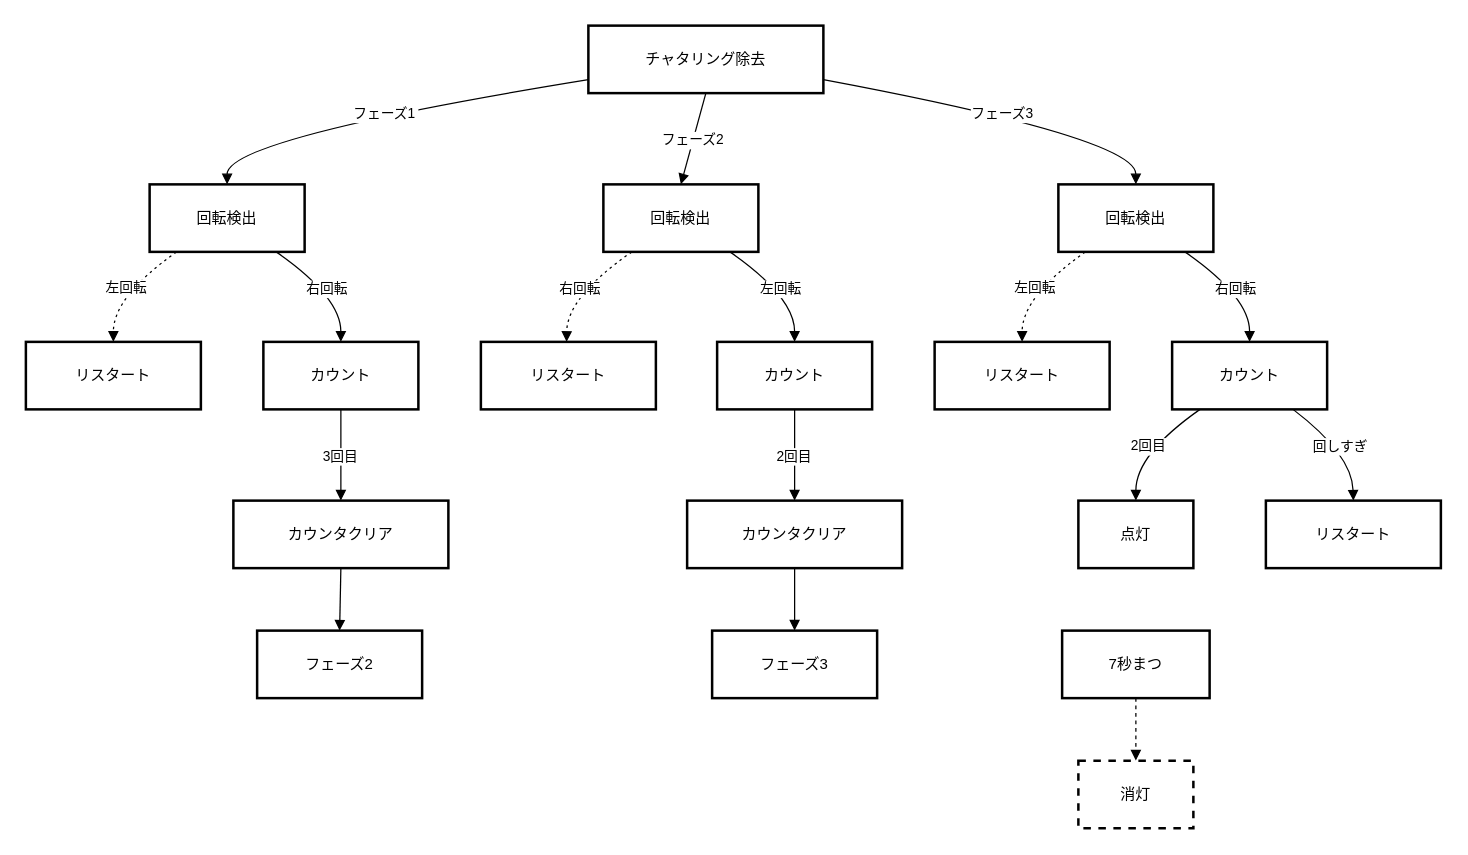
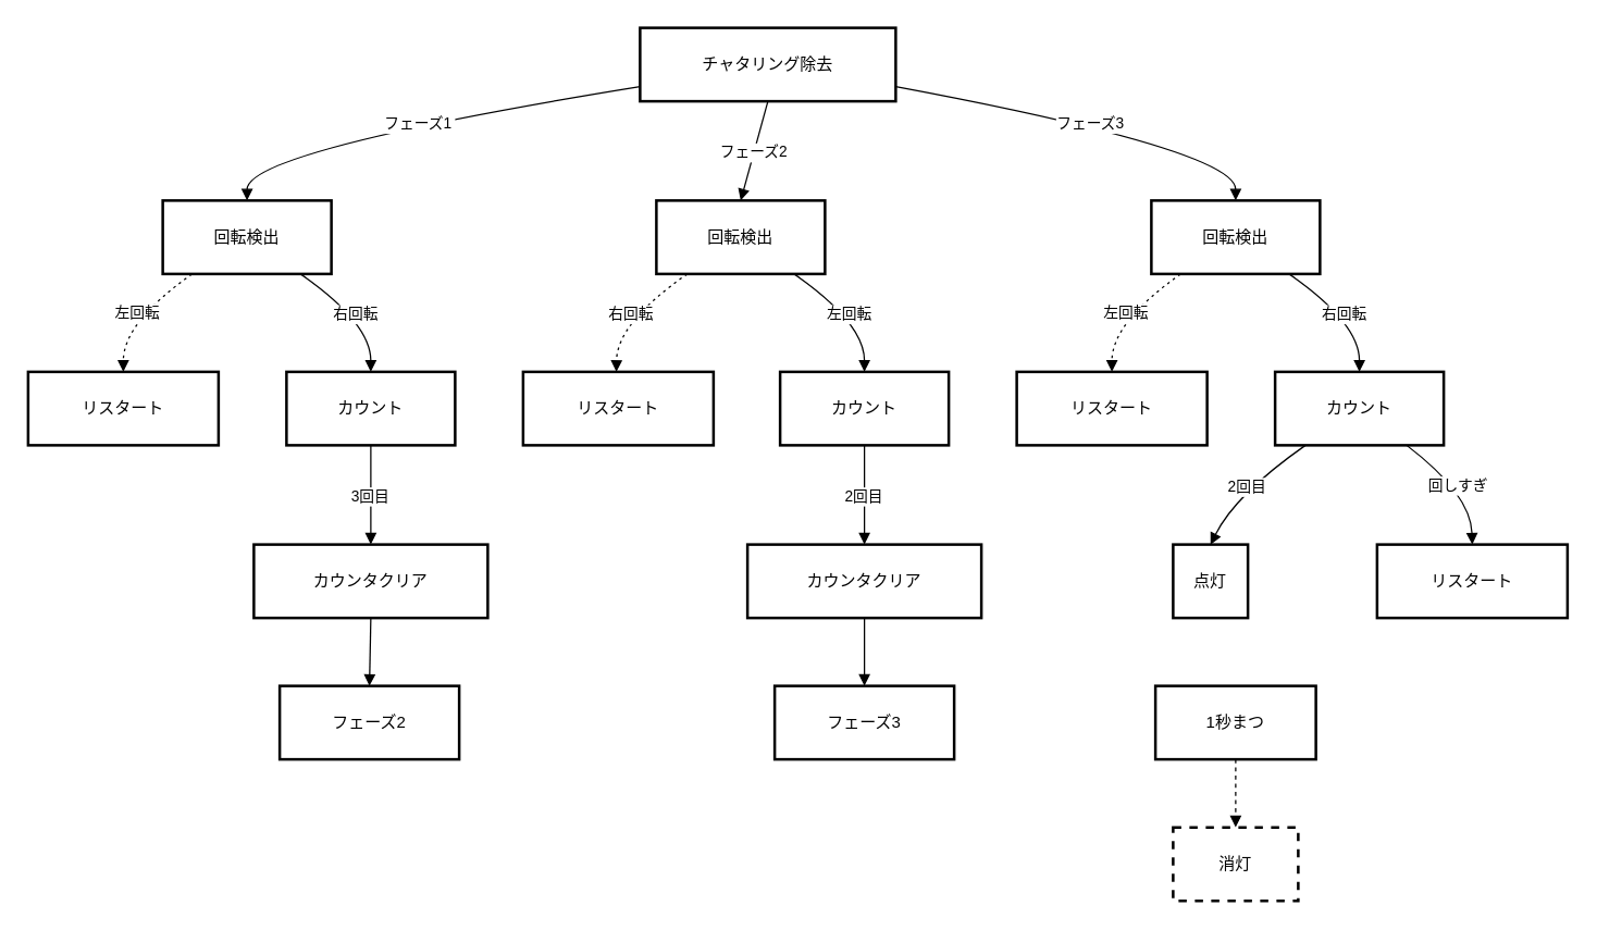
  <mxCell id="0" />
  <mxCell id="1" parent="0" />
  <mxCell id="2" value="チャタリング除去" style="whiteSpace=wrap;strokeWidth=2;" vertex="1" parent="1"><mxGeometry x="470" y="20" width="188" height="54" as="geometry" /></mxCell>
  <mxCell id="3" value="回転検出" style="whiteSpace=wrap;strokeWidth=2;" vertex="1" parent="1"><mxGeometry x="119" y="147" width="124" height="54" as="geometry" /></mxCell>
  <mxCell id="4" value="リスタート" style="whiteSpace=wrap;strokeWidth=2;" vertex="1" parent="1"><mxGeometry x="20" y="273" width="140" height="54" as="geometry" /></mxCell>
  <mxCell id="5" value="カウント" style="whiteSpace=wrap;strokeWidth=2;" vertex="1" parent="1"><mxGeometry x="210" y="273" width="124" height="54" as="geometry" /></mxCell>
  <mxCell id="6" value="カウンタクリア" style="whiteSpace=wrap;strokeWidth=2;" vertex="1" parent="1"><mxGeometry x="186" y="400" width="172" height="54" as="geometry" /></mxCell>
  <mxCell id="7" value="フェーズ2" style="whiteSpace=wrap;strokeWidth=2;" vertex="1" parent="1"><mxGeometry x="205" y="504" width="132" height="54" as="geometry" /></mxCell>
  <mxCell id="8" value="回転検出" style="whiteSpace=wrap;strokeWidth=2;" vertex="1" parent="1"><mxGeometry x="482" y="147" width="124" height="54" as="geometry" /></mxCell>
  <mxCell id="9" value="リスタート" style="whiteSpace=wrap;strokeWidth=2;" vertex="1" parent="1"><mxGeometry x="384" y="273" width="140" height="54" as="geometry" /></mxCell>
  <mxCell id="10" value="カウント" style="whiteSpace=wrap;strokeWidth=2;" vertex="1" parent="1"><mxGeometry x="573" y="273" width="124" height="54" as="geometry" /></mxCell>
  <mxCell id="11" value="カウンタクリア" style="whiteSpace=wrap;strokeWidth=2;" vertex="1" parent="1"><mxGeometry x="549" y="400" width="172" height="54" as="geometry" /></mxCell>
  <mxCell id="12" value="フェーズ3" style="whiteSpace=wrap;strokeWidth=2;" vertex="1" parent="1"><mxGeometry x="569" y="504" width="132" height="54" as="geometry" /></mxCell>
  <mxCell id="13" value="回転検出" style="whiteSpace=wrap;strokeWidth=2;" vertex="1" parent="1"><mxGeometry x="846" y="147" width="124" height="54" as="geometry" /></mxCell>
  <mxCell id="14" value="リスタート" style="whiteSpace=wrap;strokeWidth=2;" vertex="1" parent="1"><mxGeometry x="747" y="273" width="140" height="54" as="geometry" /></mxCell>
  <mxCell id="15" value="カウント" style="whiteSpace=wrap;strokeWidth=2;" vertex="1" parent="1"><mxGeometry x="937" y="273" width="124" height="54" as="geometry" /></mxCell>
- <mxCell id="16" value="点灯" style="whiteSpace=wrap;strokeWidth=2;" vertex="1" parent="1"><mxGeometry x="862" y="400" width="92" height="54" as="geometry" /></mxCell>
- <mxCell id="17" value="7秒まつ" style="whiteSpace=wrap;strokeWidth=2;" vertex="1" parent="1"><mxGeometry x="849" y="504" width="118" height="54" as="geometry" /></mxCell>
+ <mxCell id="16" value="点灯" style="whiteSpace=wrap;strokeWidth=2;" vertex="1" parent="1"><mxGeometry x="862" y="400" width="55" height="54" as="geometry" /></mxCell>
+ <mxCell id="17" value="1秒まつ" style="whiteSpace=wrap;strokeWidth=2;" vertex="1" parent="1"><mxGeometry x="849" y="504" width="118" height="54" as="geometry" /></mxCell>
  <mxCell id="18" value="消灯" style="whiteSpace=wrap;strokeWidth=2;dashed=1;" vertex="1" parent="1"><mxGeometry x="862" y="608" width="92" height="54" as="geometry" /></mxCell>
  <mxCell id="19" value="リスタート" style="whiteSpace=wrap;strokeWidth=2;" vertex="1" parent="1"><mxGeometry x="1012" y="400" width="140" height="54" as="geometry" /></mxCell>
  <mxCell id="20" value="フェーズ1" style="curved=1;startArrow=none;endArrow=block;exitX=0;exitY=0.8;entryX=0.5;entryY=-0.01;rounded=0;" edge="1" parent="1" source="2" target="3"><mxGeometry relative="1" as="geometry"><Array as="points"><mxPoint x="181" y="110" /></Array></mxGeometry></mxCell>
  <mxCell id="21" value="フェーズ2" style="curved=1;startArrow=none;endArrow=block;exitX=0.5;exitY=1;entryX=0.5;entryY=-0.01;rounded=0;" edge="1" parent="1" source="2" target="8"><mxGeometry relative="1" as="geometry"><Array as="points" /></mxGeometry></mxCell>
  <mxCell id="22" value="フェーズ3" style="curved=1;startArrow=none;endArrow=block;exitX=1;exitY=0.8;entryX=0.5;entryY=-0.01;rounded=0;" edge="1" parent="1" source="2" target="13"><mxGeometry relative="1" as="geometry"><Array as="points"><mxPoint x="908" y="110" /></Array></mxGeometry></mxCell>
  <mxCell id="23" value="左回転" style="curved=1;dashed=1;dashPattern=2 3;startArrow=none;endArrow=block;exitX=0.18;exitY=0.99;entryX=0.5;entryY=0;rounded=0;" edge="1" parent="1" source="3" target="4"><mxGeometry relative="1" as="geometry"><Array as="points"><mxPoint x="90" y="237" /></Array></mxGeometry></mxCell>
  <mxCell id="24" value="右回転" style="curved=1;startArrow=none;endArrow=block;exitX=0.81;exitY=0.99;entryX=0.5;entryY=0;rounded=0;" edge="1" parent="1" source="3" target="5"><mxGeometry relative="1" as="geometry"><Array as="points"><mxPoint x="272" y="237" /></Array></mxGeometry></mxCell>
  <mxCell id="25" value="3回目" style="curved=1;startArrow=none;endArrow=block;exitX=0.5;exitY=1;entryX=0.5;entryY=-0.01;rounded=0;" edge="1" parent="1" source="5" target="6"><mxGeometry relative="1" as="geometry"><Array as="points" /></mxGeometry></mxCell>
  <mxCell id="26" value="" style="curved=1;startArrow=none;endArrow=block;exitX=0.5;exitY=0.99;entryX=0.5;entryY=-0.01;rounded=0;" edge="1" parent="1" source="6" target="7"><mxGeometry relative="1" as="geometry"><Array as="points" /></mxGeometry></mxCell>
  <mxCell id="27" value="右回転" style="curved=1;dashed=1;dashPattern=2 3;startArrow=none;endArrow=block;exitX=0.19;exitY=0.99;entryX=0.49;entryY=0;rounded=0;" edge="1" parent="1" source="8" target="9"><mxGeometry relative="1" as="geometry"><Array as="points"><mxPoint x="453" y="237" /></Array></mxGeometry></mxCell>
  <mxCell id="28" value="左回転" style="curved=1;startArrow=none;endArrow=block;exitX=0.81;exitY=0.99;entryX=0.5;entryY=0;rounded=0;" edge="1" parent="1" source="8" target="10"><mxGeometry relative="1" as="geometry"><Array as="points"><mxPoint x="635" y="237" /></Array></mxGeometry></mxCell>
  <mxCell id="29" value="2回目" style="curved=1;startArrow=none;endArrow=block;exitX=0.5;exitY=1;entryX=0.5;entryY=-0.01;rounded=0;" edge="1" parent="1" source="10" target="11"><mxGeometry relative="1" as="geometry"><Array as="points" /></mxGeometry></mxCell>
  <mxCell id="30" value="" style="curved=1;startArrow=none;endArrow=block;exitX=0.5;exitY=0.99;entryX=0.5;entryY=-0.01;rounded=0;" edge="1" parent="1" source="11" target="12"><mxGeometry relative="1" as="geometry"><Array as="points" /></mxGeometry></mxCell>
  <mxCell id="31" value="左回転" style="curved=1;dashed=1;dashPattern=2 3;startArrow=none;endArrow=block;exitX=0.18;exitY=0.99;entryX=0.5;entryY=0;rounded=0;" edge="1" parent="1" source="13" target="14"><mxGeometry relative="1" as="geometry"><Array as="points"><mxPoint x="817" y="237" /></Array></mxGeometry></mxCell>
  <mxCell id="32" value="右回転" style="curved=1;startArrow=none;endArrow=block;exitX=0.81;exitY=0.99;entryX=0.5;entryY=0;rounded=0;" edge="1" parent="1" source="13" target="15"><mxGeometry relative="1" as="geometry"><Array as="points"><mxPoint x="999" y="237" /></Array></mxGeometry></mxCell>
  <mxCell id="33" value="2回目" style="curved=1;startArrow=none;endArrow=block;exitX=0.18;exitY=1;entryX=0.5;entryY=-0.01;rounded=0;" edge="1" parent="1" source="15" target="16"><mxGeometry relative="1" as="geometry"><Array as="points"><mxPoint x="908" y="363" /></Array></mxGeometry></mxCell>
  <mxCell id="34" value="回しすぎ" style="curved=1;startArrow=none;endArrow=block;exitX=0.78;exitY=1;entryX=0.5;entryY=-0.01;rounded=0;" edge="1" parent="1" source="15" target="19"><mxGeometry relative="1" as="geometry"><Array as="points"><mxPoint x="1081" y="363" /></Array></mxGeometry></mxCell>
  <mxCell id="35" value="" style="curved=1;startArrow=none;endArrow=block;exitX=0.5;exitY=0.99;entryX=0.5;entryY=-0.01;rounded=0;dashed=1;" edge="1" parent="1" source="17" target="18"><mxGeometry relative="1" as="geometry"><Array as="points" /></mxGeometry></mxCell>
